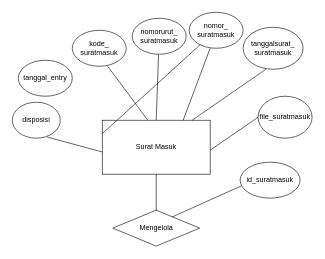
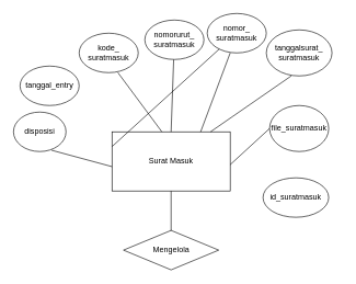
  <mxCell id="0" />
  <mxCell id="1" parent="0" />
  <mxCell id="2" value="Surat Masuk" style="rounded=0;whiteSpace=wrap;html=1;" vertex="1" parent="1"><mxGeometry x="170" y="200" width="180" height="90" as="geometry" /></mxCell>
  <mxCell id="3" value="" style="endArrow=none;html=1;rounded=0;" edge="1" parent="1" target="4"><mxGeometry width="50" height="50" relative="1" as="geometry"><mxPoint x="260" y="200" as="sourcePoint" /><mxPoint x="310" y="150" as="targetPoint" /></mxGeometry></mxCell>
  <mxCell id="4" value="nomorurut_&lt;br&gt;suratmasuk" style="ellipse;whiteSpace=wrap;html=1;" vertex="1" parent="1"><mxGeometry x="220" y="30" width="90" height="60" as="geometry" /></mxCell>
  <mxCell id="5" value="" style="endArrow=none;html=1;rounded=0;exitX=0.383;exitY=-0.05;exitDx=0;exitDy=0;exitPerimeter=0;entryX=0.656;entryY=1;entryDx=0;entryDy=0;entryPerimeter=0;" edge="1" parent="1" target="6"><mxGeometry width="50" height="50" relative="1" as="geometry"><mxPoint x="245.96" y="200" as="sourcePoint" /><mxPoint x="195" y="103" as="targetPoint" /></mxGeometry></mxCell>
  <mxCell id="6" value="kode_&lt;br&gt;suratmasuk" style="ellipse;whiteSpace=wrap;html=1;" vertex="1" parent="1"><mxGeometry x="120" y="50" width="90" height="60" as="geometry" /></mxCell>
  <mxCell id="7" value="" style="endArrow=none;html=1;rounded=0;exitX=0.75;exitY=0;exitDx=0;exitDy=0;" edge="1" parent="1" source="2"><mxGeometry width="50" height="50" relative="1" as="geometry"><mxPoint x="315" y="200" as="sourcePoint" /><mxPoint x="350" y="80" as="targetPoint" /></mxGeometry></mxCell>
  <mxCell id="8" value="nomor_&lt;br&gt;suratmasuk" style="ellipse;whiteSpace=wrap;html=1;" vertex="1" parent="1"><mxGeometry x="315" y="20" width="90" height="60" as="geometry" /></mxCell>
  <mxCell id="9" value="" style="endArrow=none;html=1;rounded=0;entryX=0.38;entryY=1;entryDx=0;entryDy=0;entryPerimeter=0;" edge="1" parent="1" target="10"><mxGeometry width="50" height="50" relative="1" as="geometry"><mxPoint x="320" y="200" as="sourcePoint" /><mxPoint x="440" y="100" as="targetPoint" /></mxGeometry></mxCell>
  <mxCell id="10" value="tanggalsurat_&lt;br&gt;suratmasuk" style="ellipse;whiteSpace=wrap;html=1;" vertex="1" parent="1"><mxGeometry x="405" y="45" width="100" height="70" as="geometry" /></mxCell>
  <mxCell id="11" value="" style="endArrow=none;html=1;rounded=0;entryX=0.725;entryY=0.967;entryDx=0;entryDy=0;entryPerimeter=0;" edge="1" parent="1" target="12"><mxGeometry width="50" height="50" relative="1" as="geometry"><mxPoint x="170" y="252.96" as="sourcePoint" /><mxPoint x="76.01" y="190" as="targetPoint" /></mxGeometry></mxCell>
  <mxCell id="12" value="disposisi" style="ellipse;whiteSpace=wrap;html=1;" vertex="1" parent="1"><mxGeometry x="20" y="170" width="80" height="60" as="geometry" /></mxCell>
  <mxCell id="13" value="" style="endArrow=none;html=1;rounded=0;exitX=0;exitY=0.25;exitDx=0;exitDy=0;" edge="1" parent="1" source="2" target="8"><mxGeometry width="50" height="50" relative="1" as="geometry"><mxPoint x="110" y="210" as="sourcePoint" /><mxPoint x="90" y="140" as="targetPoint" /></mxGeometry></mxCell>
  <mxCell id="14" value="tanggal_entry" style="ellipse;whiteSpace=wrap;html=1;" vertex="1" parent="1"><mxGeometry x="30" y="100" width="90" height="60" as="geometry" /></mxCell>
  <mxCell id="15" value="" style="endArrow=none;html=1;rounded=0;entryX=0;entryY=0.5;entryDx=0;entryDy=0;" edge="1" parent="1" target="16"><mxGeometry width="50" height="50" relative="1" as="geometry"><mxPoint x="350" y="250" as="sourcePoint" /><mxPoint x="440" y="250" as="targetPoint" /></mxGeometry></mxCell>
- <mxCell id="16" value="file_suratmasuk" style="ellipse;whiteSpace=wrap;html=1;" vertex="1" parent="1"><mxGeometry x="430" y="160" width="90" height="70" as="geometry" /></mxCell>
+ <mxCell id="16" value="file_suratmasuk" style="ellipse;whiteSpace=wrap;html=1;" vertex="1" parent="1"><mxGeometry x="410" y="160" width="90" height="70" as="geometry" /></mxCell>
  <mxCell id="17" value="" style="endArrow=none;html=1;rounded=0;" edge="1" parent="1" target="18"><mxGeometry width="50" height="50" relative="1" as="geometry"><mxPoint x="260" y="360" as="sourcePoint" /><mxPoint x="260" y="290" as="targetPoint" /></mxGeometry></mxCell>
  <mxCell id="18" value="Mengelola" style="rhombus;whiteSpace=wrap;html=1;" vertex="1" parent="1"><mxGeometry x="187.5" y="350" width="145" height="60" as="geometry" /></mxCell>
  <mxCell id="19" value="" style="endArrow=none;html=1;rounded=0;exitX=0.5;exitY=0;exitDx=0;exitDy=0;" edge="1" parent="1" source="18"><mxGeometry width="50" height="50" relative="1" as="geometry"><mxPoint x="210" y="340" as="sourcePoint" /><mxPoint x="260" y="290" as="targetPoint" /></mxGeometry></mxCell>
  <mxCell id="20" value="id_suratmasuk" style="ellipse;whiteSpace=wrap;html=1;" vertex="1" parent="1"><mxGeometry x="400" y="270" width="100" height="60" as="geometry" /></mxCell>
- <mxCell id="21" value="" style="endArrow=none;html=1;rounded=0;entryX=0.02;entryY=0.659;entryDx=0;entryDy=0;entryPerimeter=0;exitX=0.681;exitY=0.193;exitDx=0;exitDy=0;exitPerimeter=0;" edge="1" parent="1" source="18" target="20"><mxGeometry width="50" height="50" relative="1" as="geometry"><mxPoint x="300" y="360" as="sourcePoint" /><mxPoint x="370" y="310" as="targetPoint" /></mxGeometry></mxCell>
